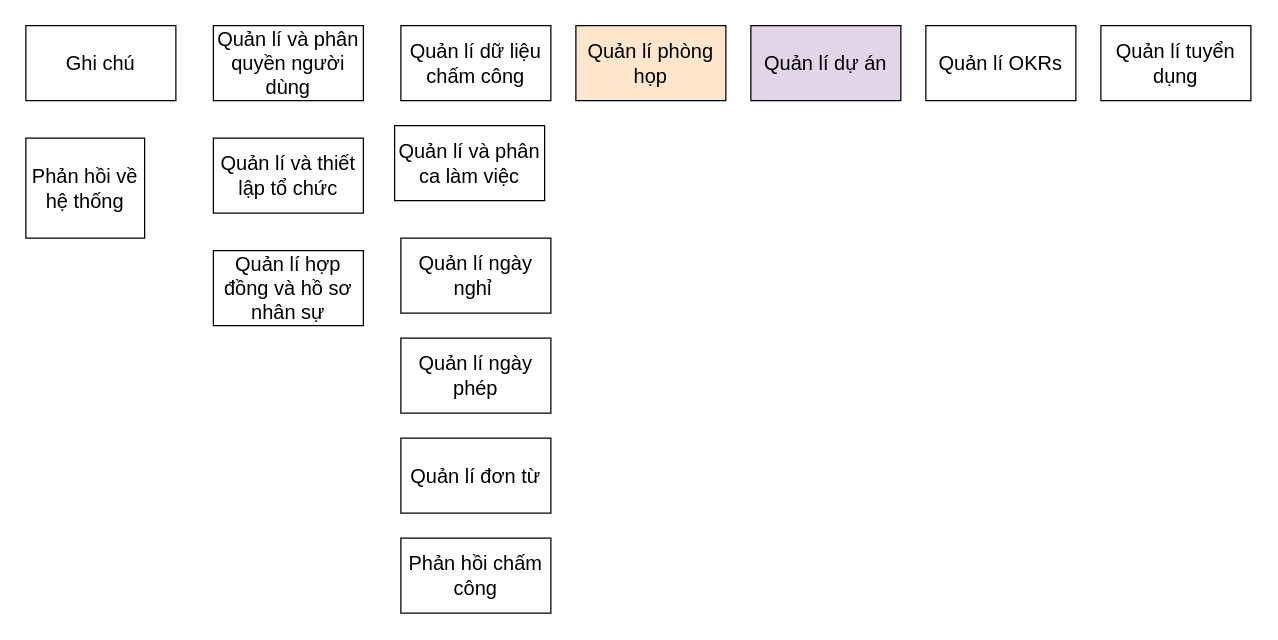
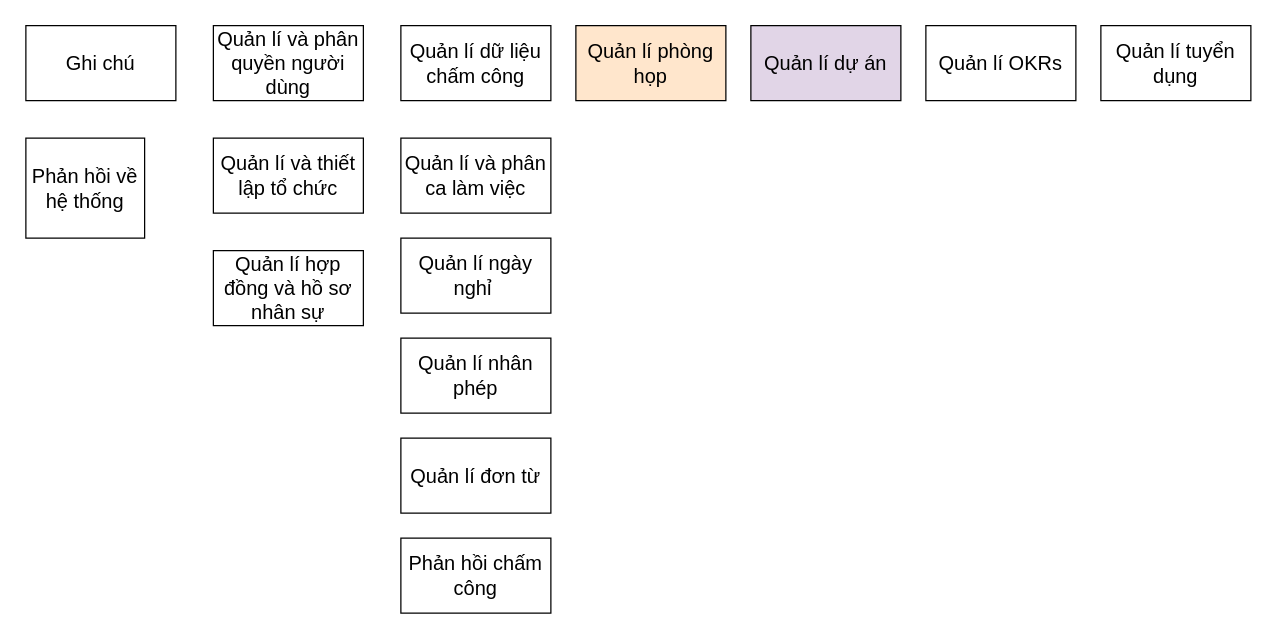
  <mxCell id="0" />
  <mxCell id="1" parent="0" />
  <mxCell id="2" value="Ghi chú" style="rounded=0;whiteSpace=wrap;html=1;fontSize=16;" vertex="1" parent="1"><mxGeometry x="20" y="20" width="120" height="60" as="geometry" /></mxCell>
  <mxCell id="3" value="Quản lí và thiết lập tổ chức" style="rounded=0;whiteSpace=wrap;html=1;fontSize=16;" vertex="1" parent="1"><mxGeometry x="170" y="110" width="120" height="60" as="geometry" /></mxCell>
  <mxCell id="4" value="Quản lí hợp đồng và hồ sơ nhân sự" style="rounded=0;whiteSpace=wrap;html=1;fontSize=16;" vertex="1" parent="1"><mxGeometry x="170" y="200" width="120" height="60" as="geometry" /></mxCell>
- <mxCell id="5" value="Quản lí và phân ca làm việc" style="rounded=0;whiteSpace=wrap;html=1;fontSize=16;" vertex="1" parent="1"><mxGeometry x="315" y="100" width="120" height="60" as="geometry" /></mxCell>
+ <mxCell id="5" value="Quản lí và phân ca làm việc" style="rounded=0;whiteSpace=wrap;html=1;fontSize=16;" vertex="1" parent="1"><mxGeometry x="320" y="110" width="120" height="60" as="geometry" /></mxCell>
  <mxCell id="6" value="Quản lí dữ liệu chấm công" style="rounded=0;whiteSpace=wrap;html=1;fontSize=16;" vertex="1" parent="1"><mxGeometry x="320" y="20" width="120" height="60" as="geometry" /></mxCell>
  <mxCell id="7" value="Quản lí ngày nghỉ&amp;nbsp;" style="rounded=0;whiteSpace=wrap;html=1;fontSize=16;" vertex="1" parent="1"><mxGeometry x="320" y="190" width="120" height="60" as="geometry" /></mxCell>
- <mxCell id="8" value="Quản lí ngày phép" style="rounded=0;whiteSpace=wrap;html=1;fontSize=16;" vertex="1" parent="1"><mxGeometry x="320" y="270" width="120" height="60" as="geometry" /></mxCell>
+ <mxCell id="8" value="Quản lí nhân phép" style="rounded=0;whiteSpace=wrap;html=1;fontSize=16;" vertex="1" parent="1"><mxGeometry x="320" y="270" width="120" height="60" as="geometry" /></mxCell>
  <mxCell id="9" value="Quản lí đơn từ" style="rounded=0;whiteSpace=wrap;html=1;fontSize=16;" vertex="1" parent="1"><mxGeometry x="320" y="350" width="120" height="60" as="geometry" /></mxCell>
  <mxCell id="10" value="Quản lí phòng họp" style="rounded=0;whiteSpace=wrap;html=1;fontSize=16;fillColor=#ffe6cc;" vertex="1" parent="1"><mxGeometry x="460" y="20" width="120" height="60" as="geometry" /></mxCell>
  <mxCell id="11" value="Quản lí dự án" style="rounded=0;whiteSpace=wrap;html=1;fontSize=16;fillColor=#e1d5e7;" vertex="1" parent="1"><mxGeometry x="600" y="20" width="120" height="60" as="geometry" /></mxCell>
  <mxCell id="12" value="Quản lí OKRs" style="rounded=0;whiteSpace=wrap;html=1;fontSize=16;" vertex="1" parent="1"><mxGeometry x="740" y="20" width="120" height="60" as="geometry" /></mxCell>
  <mxCell id="13" value="Quản lí tuyển dụng" style="rounded=0;whiteSpace=wrap;html=1;fontSize=16;" vertex="1" parent="1"><mxGeometry x="880" y="20" width="120" height="60" as="geometry" /></mxCell>
  <mxCell id="14" value="Quản lí và phân quyền người dùng" style="whiteSpace=wrap;html=1;fontSize=16;" vertex="1" parent="1"><mxGeometry x="170" y="20" width="120" height="60" as="geometry" /></mxCell>
  <mxCell id="15" value="Phản hồi về hệ thống" style="whiteSpace=wrap;html=1;fontSize=16;" vertex="1" parent="1"><mxGeometry x="20" y="110" width="95" height="80" as="geometry" /></mxCell>
  <mxCell id="16" value="Phản hồi chấm công" style="whiteSpace=wrap;html=1;fontSize=16;" vertex="1" parent="1"><mxGeometry x="320" y="430" width="120" height="60" as="geometry" /></mxCell>
